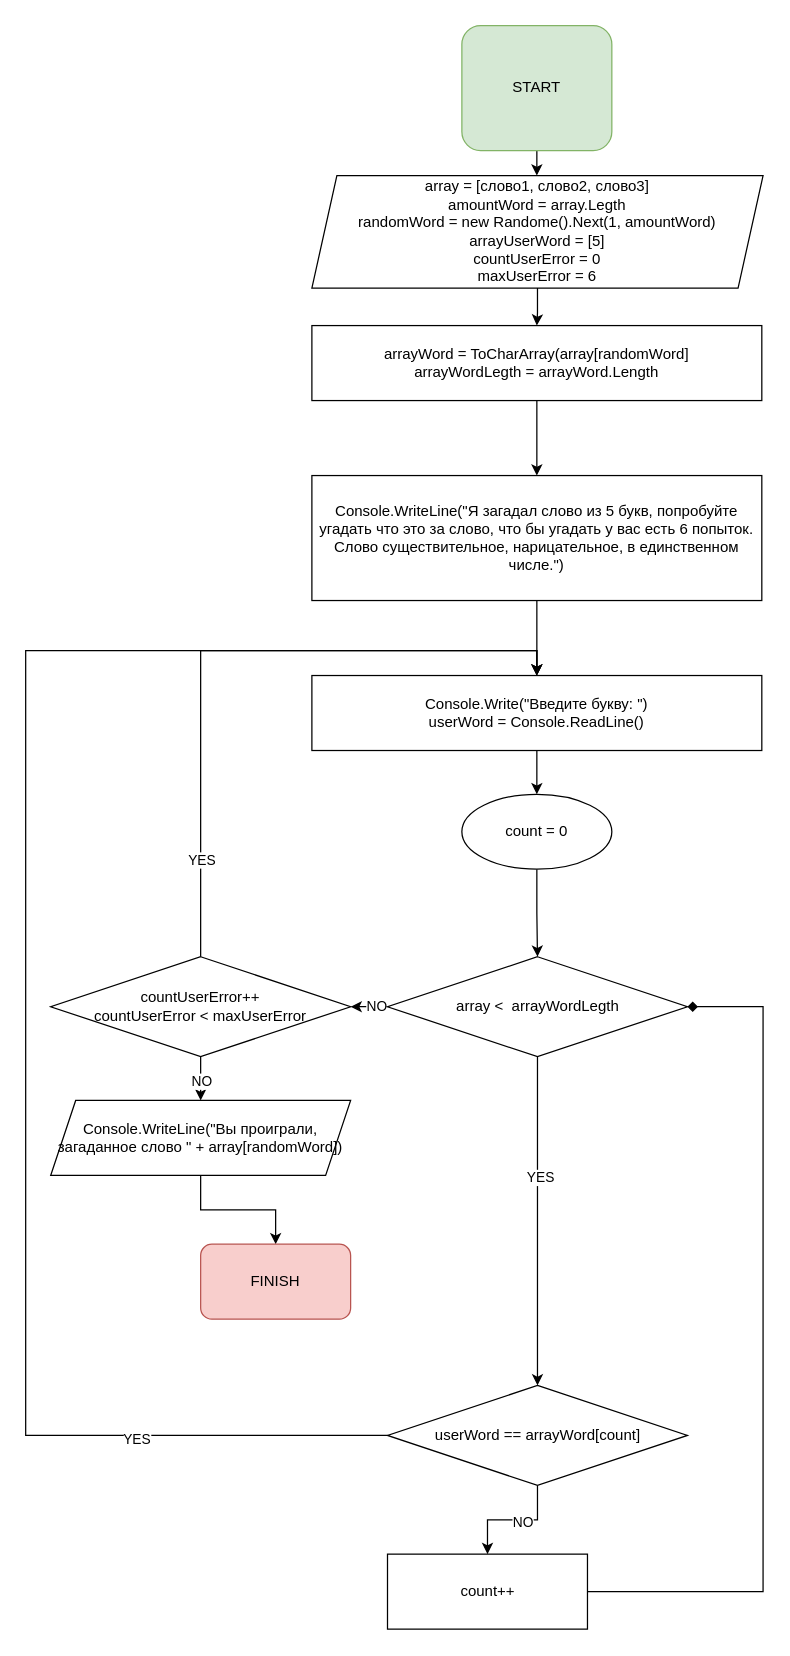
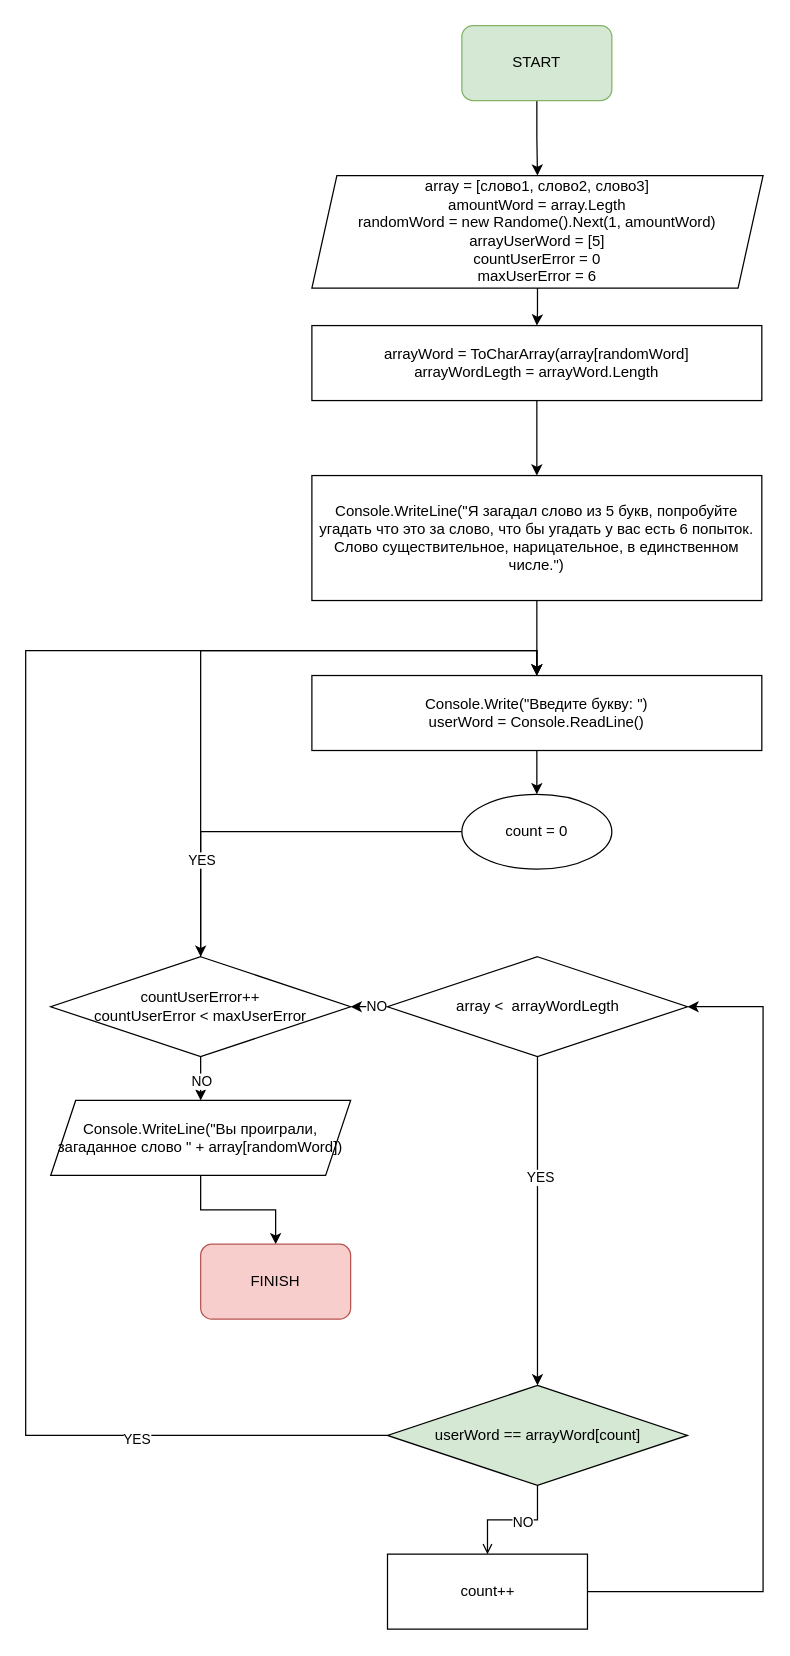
  <mxCell id="0" />
  <mxCell id="1" parent="0" />
  <mxCell id="2" value="" style="edgeStyle=orthogonalEdgeStyle;rounded=0;orthogonalLoop=1;jettySize=auto;html=1;" edge="1" parent="1" source="3" target="5"><mxGeometry relative="1" as="geometry" /></mxCell>
- <mxCell id="3" value="START" style="rounded=1;whiteSpace=wrap;html=1;fillColor=#d5e8d4;strokeColor=#82b366;" vertex="1" parent="1"><mxGeometry x="369" y="20" width="120" height="100" as="geometry" /></mxCell>
+ <mxCell id="3" value="START" style="rounded=1;whiteSpace=wrap;html=1;fillColor=#d5e8d4;strokeColor=#82b366;" vertex="1" parent="1"><mxGeometry x="369" width="120" height="60" as="geometry" y="20" /></mxCell>
  <mxCell id="4" value="" style="edgeStyle=orthogonalEdgeStyle;rounded=0;orthogonalLoop=1;jettySize=auto;html=1;" edge="1" parent="1" source="5" target="7"><mxGeometry relative="1" as="geometry" /></mxCell>
  <mxCell id="5" value="array = [слово1, слово2, слово3]&lt;br&gt;amountWord = array.Legth&lt;br&gt;randomWord = new Randome().Next(1, amountWord)&lt;br&gt;arrayUserWord = [5]&lt;br&gt;countUserError = 0&lt;br&gt;maxUserError = 6" style="shape=parallelogram;perimeter=parallelogramPerimeter;whiteSpace=wrap;html=1;fixedSize=1;" vertex="1" parent="1"><mxGeometry x="249" y="140" width="361" height="90" as="geometry" /></mxCell>
  <mxCell id="6" value="" style="edgeStyle=orthogonalEdgeStyle;rounded=0;orthogonalLoop=1;jettySize=auto;html=1;" edge="1" parent="1" source="7" target="9"><mxGeometry relative="1" as="geometry" /></mxCell>
  <mxCell id="7" value="arrayWord = ToCharArray(array[randomWord]&lt;br&gt;arrayWordLegth =&amp;nbsp;arrayWord.Length" style="whiteSpace=wrap;html=1;" vertex="1" parent="1"><mxGeometry x="249" y="260" width="360" height="60" as="geometry" /></mxCell>
  <mxCell id="8" value="" style="edgeStyle=orthogonalEdgeStyle;rounded=0;orthogonalLoop=1;jettySize=auto;html=1;" edge="1" parent="1" source="9" target="23"><mxGeometry relative="1" as="geometry" /></mxCell>
  <mxCell id="9" value="Console.WriteLine(&quot;Я загадал слово из 5 букв, попробуйте угадать что это за слово, что бы угадать у вас есть 6 попыток. Слово существительное, нарицательное, в единственном числе.&quot;)" style="whiteSpace=wrap;html=1;" vertex="1" parent="1"><mxGeometry x="249" y="380" width="360" height="100" as="geometry" /></mxCell>
- <mxCell id="10" value="" style="edgeStyle=orthogonalEdgeStyle;rounded=0;orthogonalLoop=1;jettySize=auto;html=1;" edge="1" parent="1" source="11" target="16"><mxGeometry relative="1" as="geometry" /></mxCell>
+ <mxCell id="10" value="" style="edgeStyle=orthogonalEdgeStyle;rounded=0;orthogonalLoop=1;jettySize=auto;html=1;" edge="1" parent="1" source="11" target="30"><mxGeometry relative="1" as="geometry" /></mxCell>
  <mxCell id="11" value="count = 0" style="ellipse;whiteSpace=wrap;html=1;" vertex="1" parent="1"><mxGeometry x="369" y="635" width="120" height="60" as="geometry" /></mxCell>
  <mxCell id="12" value="" style="edgeStyle=orthogonalEdgeStyle;rounded=0;orthogonalLoop=1;jettySize=auto;html=1;" edge="1" parent="1" source="16" target="21"><mxGeometry relative="1" as="geometry" /></mxCell>
  <mxCell id="13" value="YES" style="edgeLabel;html=1;align=center;verticalAlign=middle;resizable=0;points=[];" vertex="1" connectable="0" parent="12"><mxGeometry x="-0.267" y="2" relative="1" as="geometry"><mxPoint as="offset" /></mxGeometry></mxCell>
  <mxCell id="14" value="" style="edgeStyle=orthogonalEdgeStyle;rounded=0;orthogonalLoop=1;jettySize=auto;html=1;" edge="1" parent="1" source="16" target="30"><mxGeometry relative="1" as="geometry" /></mxCell>
  <mxCell id="15" value="NO" style="edgeLabel;html=1;align=center;verticalAlign=middle;resizable=0;points=[];" vertex="1" connectable="0" parent="14"><mxGeometry x="-0.663" y="-1" relative="1" as="geometry"><mxPoint as="offset" /></mxGeometry></mxCell>
  <mxCell id="16" value="array &amp;lt; &amp;nbsp;arrayWordLegth" style="rhombus;whiteSpace=wrap;html=1;" vertex="1" parent="1"><mxGeometry x="309.5" y="765" width="240" height="80" as="geometry" /></mxCell>
  <mxCell id="17" style="edgeStyle=orthogonalEdgeStyle;rounded=0;orthogonalLoop=1;jettySize=auto;html=1;exitX=0;exitY=0.5;exitDx=0;exitDy=0;entryX=0.5;entryY=0;entryDx=0;entryDy=0;" edge="1" parent="1" source="21" target="23"><mxGeometry relative="1" as="geometry"><mxPoint x="320" y="520" as="targetPoint" /><Array as="points"><mxPoint x="20" y="1148" /><mxPoint x="20" y="520" /><mxPoint x="429" y="520" /></Array></mxGeometry></mxCell>
  <mxCell id="18" value="YES" style="edgeLabel;html=1;align=center;verticalAlign=middle;resizable=0;points=[];" vertex="1" connectable="0" parent="17"><mxGeometry x="-0.699" y="2" relative="1" as="geometry"><mxPoint x="2" as="offset" /></mxGeometry></mxCell>
- <mxCell id="19" value="" style="edgeStyle=orthogonalEdgeStyle;rounded=0;orthogonalLoop=1;jettySize=auto;html=1;" edge="1" parent="1" source="21" target="25"><mxGeometry relative="1" as="geometry" /></mxCell>
+ <mxCell id="19" value="" style="edgeStyle=orthogonalEdgeStyle;rounded=0;orthogonalLoop=1;jettySize=auto;html=1;endArrow=open;" edge="1" parent="1" source="21" target="25"><mxGeometry relative="1" as="geometry" /></mxCell>
  <mxCell id="20" value="NO" style="edgeLabel;html=1;align=center;verticalAlign=middle;resizable=0;points=[];" vertex="1" connectable="0" parent="19"><mxGeometry x="-0.16" y="2" relative="1" as="geometry"><mxPoint as="offset" /></mxGeometry></mxCell>
- <mxCell id="21" value="userWord == arrayWord[count]" style="rhombus;whiteSpace=wrap;html=1;" vertex="1" parent="1"><mxGeometry x="309.5" y="1108" width="240" height="80" as="geometry" /></mxCell>
+ <mxCell id="21" value="userWord == arrayWord[count]" style="rhombus;whiteSpace=wrap;html=1;fillColor=#d5e8d4;" vertex="1" parent="1"><mxGeometry x="309.5" y="1108" width="240" height="80" as="geometry" /></mxCell>
  <mxCell id="22" value="" style="edgeStyle=orthogonalEdgeStyle;rounded=0;orthogonalLoop=1;jettySize=auto;html=1;" edge="1" parent="1" source="23" target="11"><mxGeometry relative="1" as="geometry" /></mxCell>
  <mxCell id="23" value="Console.Write(&quot;Введите букву: &quot;)&lt;br&gt;userWord = Console.ReadLine()" style="whiteSpace=wrap;html=1;" vertex="1" parent="1"><mxGeometry x="249" y="540" width="360" height="60" as="geometry" /></mxCell>
- <mxCell id="24" style="edgeStyle=orthogonalEdgeStyle;rounded=0;orthogonalLoop=1;jettySize=auto;html=1;exitX=1;exitY=0.5;exitDx=0;exitDy=0;entryX=1;entryY=0.5;entryDx=0;entryDy=0;endArrow=diamond;" edge="1" parent="1" source="25" target="16"><mxGeometry relative="1" as="geometry"><Array as="points"><mxPoint x="610" y="1273" /><mxPoint x="610" y="805" /></Array></mxGeometry></mxCell>
+ <mxCell id="24" style="edgeStyle=orthogonalEdgeStyle;rounded=0;orthogonalLoop=1;jettySize=auto;html=1;exitX=1;exitY=0.5;exitDx=0;exitDy=0;entryX=1;entryY=0.5;entryDx=0;entryDy=0;" edge="1" parent="1" source="25" target="16"><mxGeometry relative="1" as="geometry"><Array as="points"><mxPoint x="610" y="1273" /><mxPoint x="610" y="805" /></Array></mxGeometry></mxCell>
  <mxCell id="25" value="count++" style="whiteSpace=wrap;html=1;" vertex="1" parent="1"><mxGeometry x="309.5" y="1243" width="160" height="60" as="geometry" /></mxCell>
  <mxCell id="26" value="" style="edgeStyle=orthogonalEdgeStyle;rounded=0;orthogonalLoop=1;jettySize=auto;html=1;" edge="1" parent="1" source="30" target="32"><mxGeometry relative="1" as="geometry" /></mxCell>
  <mxCell id="27" value="NO" style="edgeLabel;html=1;align=center;verticalAlign=middle;resizable=0;points=[];" vertex="1" connectable="0" parent="26"><mxGeometry x="-0.08" relative="1" as="geometry"><mxPoint as="offset" /></mxGeometry></mxCell>
  <mxCell id="28" style="edgeStyle=orthogonalEdgeStyle;rounded=0;orthogonalLoop=1;jettySize=auto;html=1;exitX=0.5;exitY=0;exitDx=0;exitDy=0;entryX=0.5;entryY=0;entryDx=0;entryDy=0;" edge="1" parent="1" source="30" target="23"><mxGeometry relative="1" as="geometry" /></mxCell>
  <mxCell id="29" value="YES" style="edgeLabel;html=1;align=center;verticalAlign=middle;resizable=0;points=[];" vertex="1" connectable="0" parent="28"><mxGeometry x="-0.708" relative="1" as="geometry"><mxPoint as="offset" /></mxGeometry></mxCell>
  <mxCell id="30" value="countUserError++&lt;br&gt;countUserError &amp;lt;&amp;nbsp;maxUserError" style="rhombus;whiteSpace=wrap;html=1;" vertex="1" parent="1"><mxGeometry x="40" y="765" width="240" height="80" as="geometry" /></mxCell>
  <mxCell id="31" value="" style="edgeStyle=orthogonalEdgeStyle;rounded=0;orthogonalLoop=1;jettySize=auto;html=1;" edge="1" parent="1" source="32" target="33"><mxGeometry relative="1" as="geometry" /></mxCell>
  <mxCell id="32" value="Console.WriteLine(&quot;Вы проиграли, загаданное слово &quot; + array[randomWord])" style="shape=parallelogram;perimeter=parallelogramPerimeter;whiteSpace=wrap;html=1;fixedSize=1;" vertex="1" parent="1"><mxGeometry x="40" y="880" width="240" height="60" as="geometry" /></mxCell>
  <mxCell id="33" value="FINISH" style="rounded=1;whiteSpace=wrap;html=1;fillColor=#f8cecc;strokeColor=#b85450;" vertex="1" parent="1"><mxGeometry x="160" y="995" width="120" height="60" as="geometry" /></mxCell>
